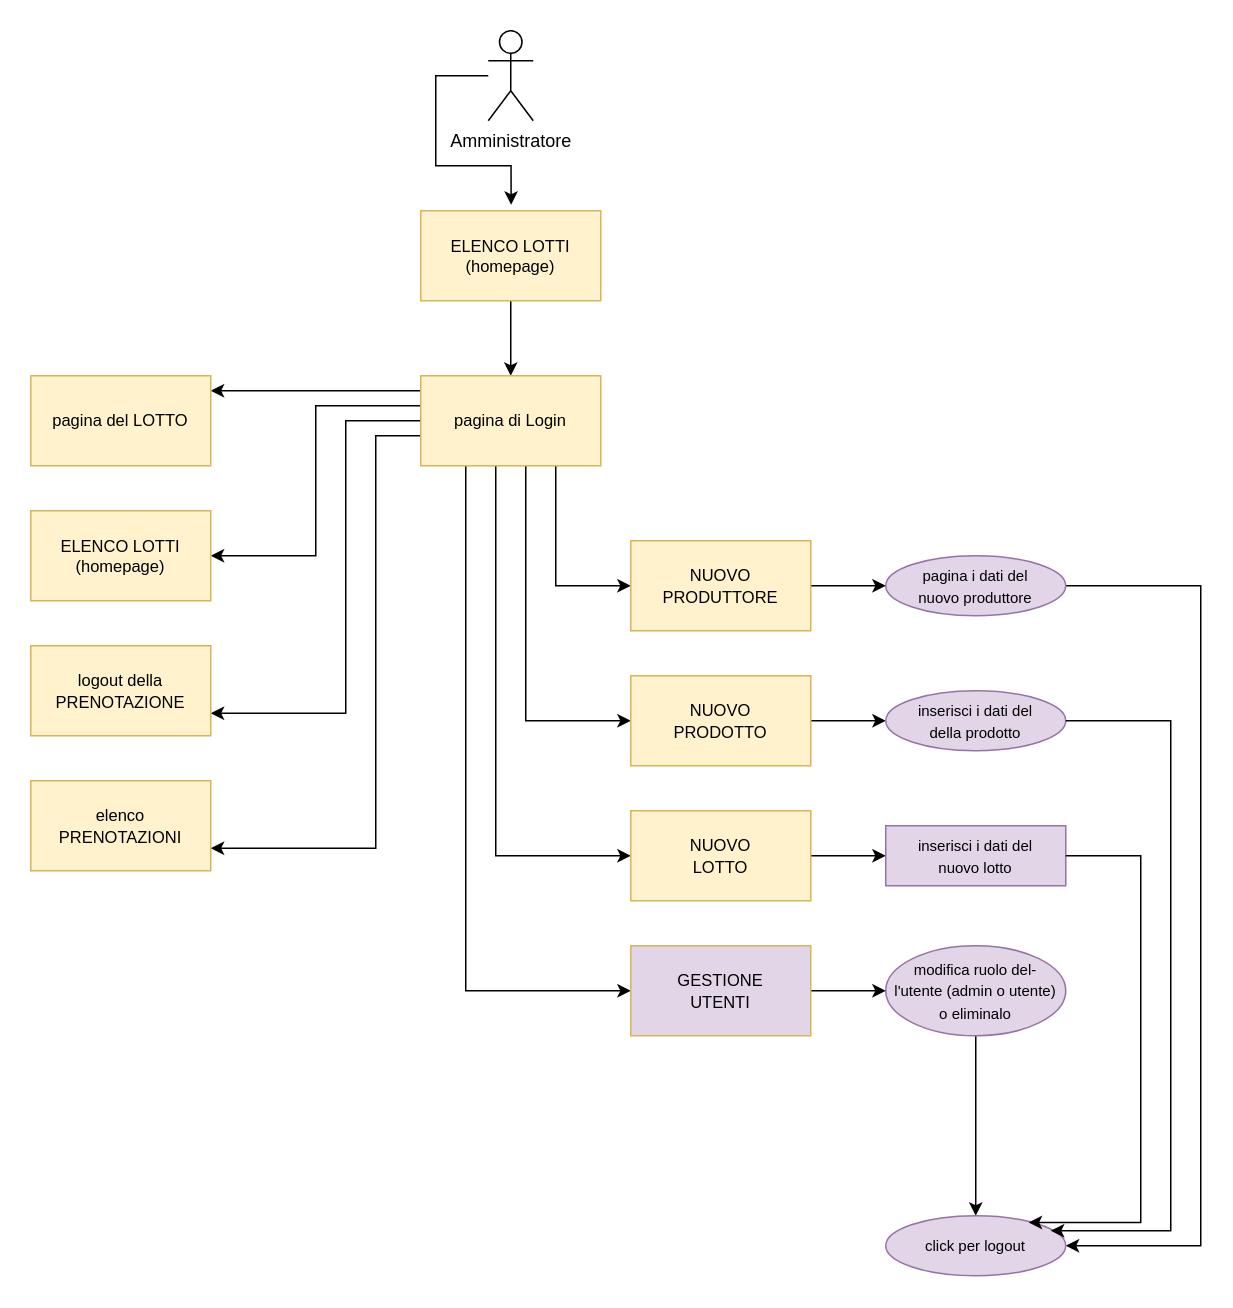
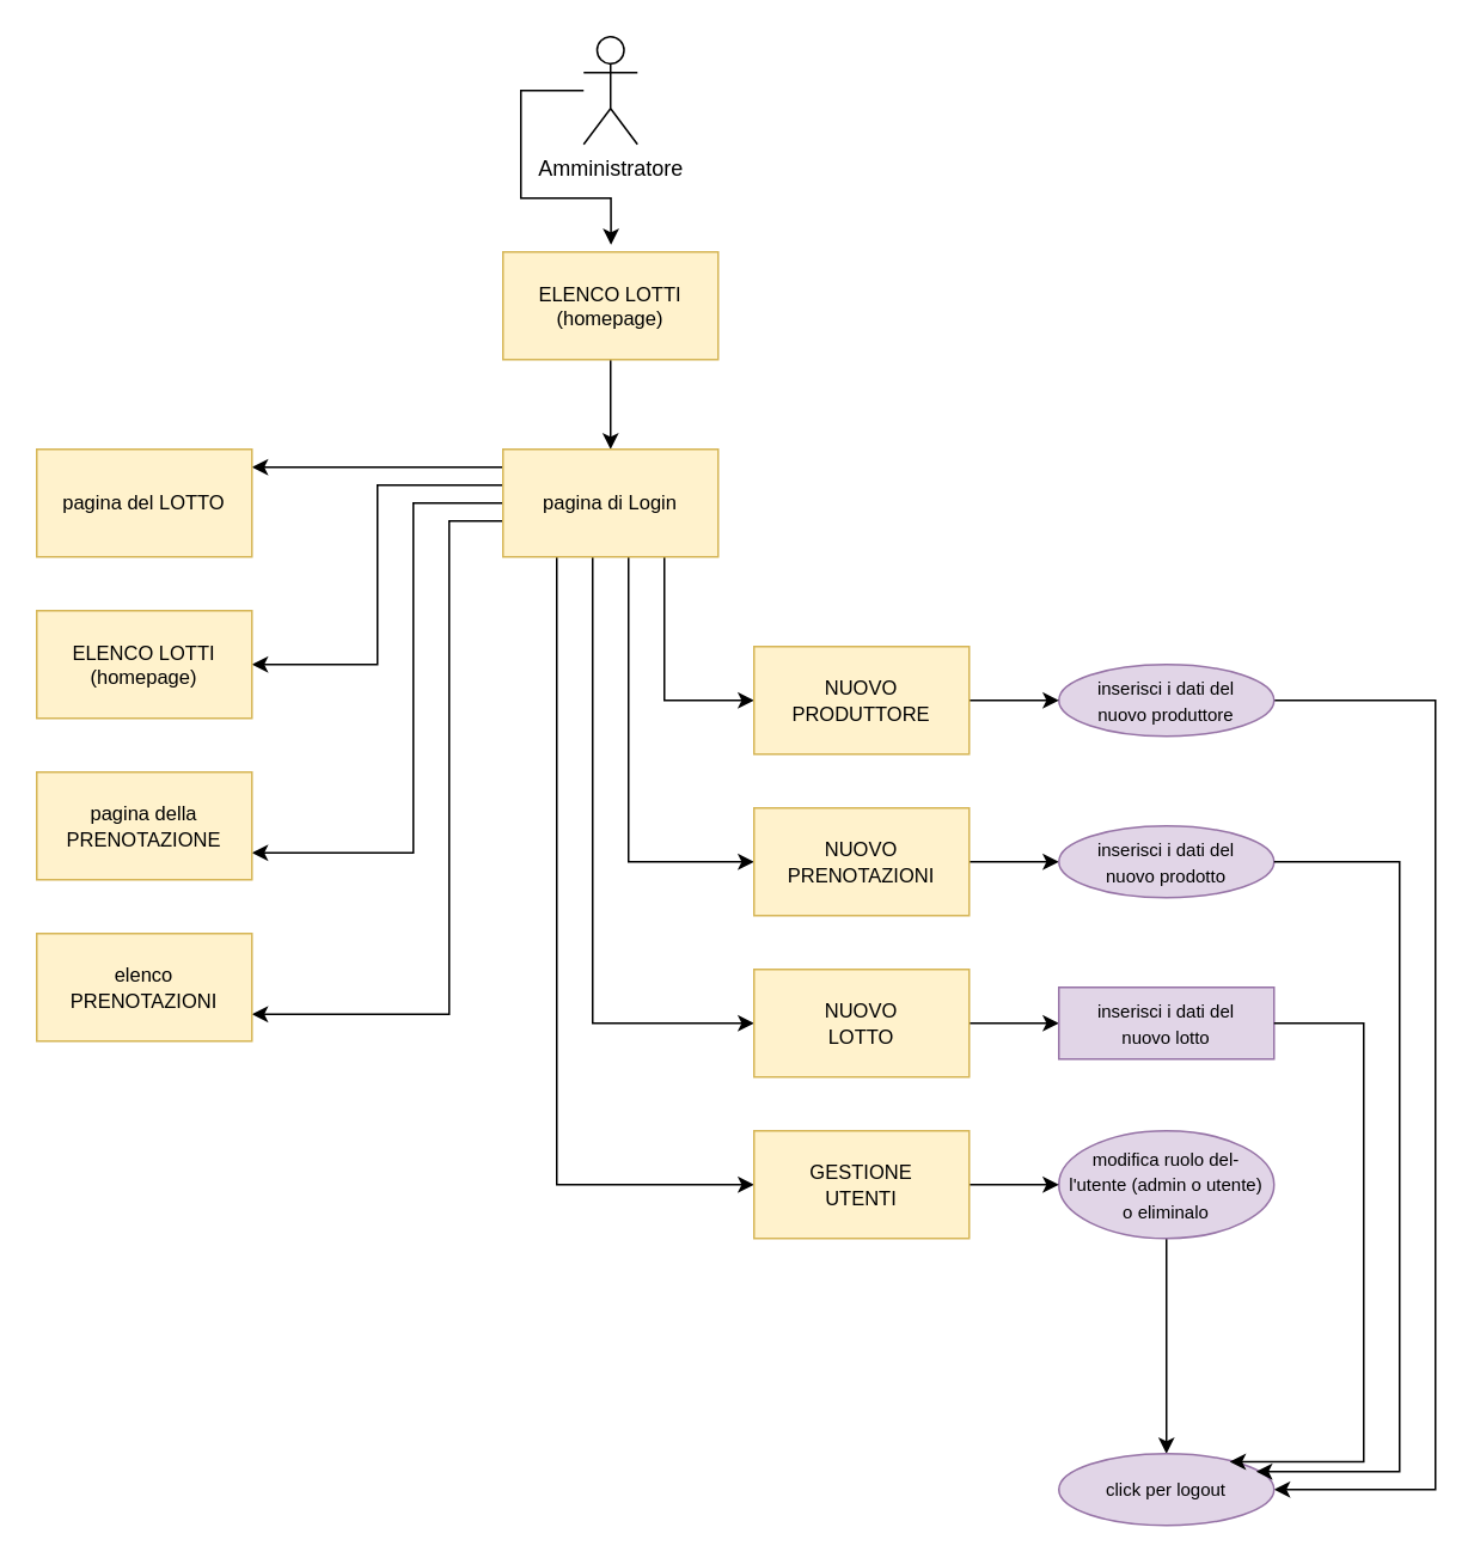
  <mxCell id="0" />
  <mxCell id="1" parent="0" />
  <mxCell id="2" value="Amministratore" style="shape=umlActor;verticalLabelPosition=bottom;verticalAlign=top;html=1;" vertex="1" parent="1"><mxGeometry x="325" y="20" width="30" height="60" as="geometry" /></mxCell>
  <mxCell id="3" style="edgeStyle=orthogonalEdgeStyle;shape=connector;rounded=0;orthogonalLoop=1;jettySize=auto;html=1;entryX=0.5;entryY=0;entryDx=0;entryDy=0;strokeColor=default;align=center;verticalAlign=middle;fontFamily=Helvetica;fontSize=11;fontColor=default;labelBackgroundColor=default;endArrow=classic;" edge="1" parent="1" source="4" target="13"><mxGeometry relative="1" as="geometry" /></mxCell>
  <mxCell id="4" value="&lt;font style=&quot;font-size: 11px;&quot;&gt;ELENCO LOTTI&lt;/font&gt;&lt;div style=&quot;font-size: 11px;&quot;&gt;&lt;font style=&quot;font-size: 11px;&quot;&gt;(homepage)&lt;/font&gt;&lt;/div&gt;" style="rounded=0;whiteSpace=wrap;html=1;fillColor=#fff2cc;strokeColor=#d6b656;" vertex="1" parent="1"><mxGeometry x="280" y="140" width="120" height="60" as="geometry" /></mxCell>
  <mxCell id="5" style="edgeStyle=orthogonalEdgeStyle;shape=connector;rounded=0;orthogonalLoop=1;jettySize=auto;html=1;entryX=1;entryY=0.5;entryDx=0;entryDy=0;strokeColor=default;align=center;verticalAlign=middle;fontFamily=Helvetica;fontSize=11;fontColor=default;labelBackgroundColor=default;endArrow=classic;" edge="1" parent="1"><mxGeometry relative="1" as="geometry"><mxPoint x="280" y="260" as="sourcePoint" /><mxPoint x="140" y="260" as="targetPoint" /></mxGeometry></mxCell>
  <mxCell id="6" style="edgeStyle=orthogonalEdgeStyle;shape=connector;rounded=0;orthogonalLoop=1;jettySize=auto;html=1;entryX=1;entryY=0.5;entryDx=0;entryDy=0;strokeColor=default;align=center;verticalAlign=middle;fontFamily=Helvetica;fontSize=11;fontColor=default;labelBackgroundColor=default;endArrow=classic;" edge="1" parent="1" source="13" target="21"><mxGeometry relative="1" as="geometry"><Array as="points"><mxPoint x="210" y="270" /><mxPoint x="210" y="370" /></Array></mxGeometry></mxCell>
  <mxCell id="7" style="edgeStyle=orthogonalEdgeStyle;shape=connector;rounded=0;orthogonalLoop=1;jettySize=auto;html=1;entryX=1;entryY=0.75;entryDx=0;entryDy=0;strokeColor=default;align=center;verticalAlign=middle;fontFamily=Helvetica;fontSize=11;fontColor=default;labelBackgroundColor=default;endArrow=classic;" edge="1" parent="1" source="13" target="15"><mxGeometry relative="1" as="geometry"><Array as="points"><mxPoint x="230" y="280" /><mxPoint x="230" y="475" /></Array></mxGeometry></mxCell>
  <mxCell id="8" style="edgeStyle=orthogonalEdgeStyle;shape=connector;rounded=0;orthogonalLoop=1;jettySize=auto;html=1;entryX=1;entryY=0.75;entryDx=0;entryDy=0;strokeColor=default;align=center;verticalAlign=middle;fontFamily=Helvetica;fontSize=11;fontColor=default;labelBackgroundColor=default;endArrow=classic;" edge="1" parent="1" source="13" target="22"><mxGeometry relative="1" as="geometry"><Array as="points"><mxPoint x="250" y="290" /><mxPoint x="250" y="565" /></Array></mxGeometry></mxCell>
  <mxCell id="9" style="edgeStyle=orthogonalEdgeStyle;shape=connector;rounded=0;orthogonalLoop=1;jettySize=auto;html=1;entryX=0;entryY=0.5;entryDx=0;entryDy=0;strokeColor=default;align=center;verticalAlign=middle;fontFamily=Helvetica;fontSize=11;fontColor=default;labelBackgroundColor=default;endArrow=classic;" edge="1" parent="1" source="13" target="30"><mxGeometry relative="1" as="geometry"><Array as="points"><mxPoint x="310" y="660" /></Array></mxGeometry></mxCell>
  <mxCell id="10" style="edgeStyle=orthogonalEdgeStyle;shape=connector;rounded=0;orthogonalLoop=1;jettySize=auto;html=1;entryX=0;entryY=0.5;entryDx=0;entryDy=0;strokeColor=default;align=center;verticalAlign=middle;fontFamily=Helvetica;fontSize=11;fontColor=default;labelBackgroundColor=default;endArrow=classic;" edge="1" parent="1" source="13" target="28"><mxGeometry relative="1" as="geometry"><Array as="points"><mxPoint x="330" y="570" /></Array></mxGeometry></mxCell>
  <mxCell id="11" style="edgeStyle=orthogonalEdgeStyle;shape=connector;rounded=0;orthogonalLoop=1;jettySize=auto;html=1;entryX=0;entryY=0.5;entryDx=0;entryDy=0;strokeColor=default;align=center;verticalAlign=middle;fontFamily=Helvetica;fontSize=11;fontColor=default;labelBackgroundColor=default;endArrow=classic;" edge="1" parent="1" source="13" target="26"><mxGeometry relative="1" as="geometry"><Array as="points"><mxPoint x="350" y="480" /></Array></mxGeometry></mxCell>
  <mxCell id="12" style="edgeStyle=orthogonalEdgeStyle;shape=connector;rounded=0;orthogonalLoop=1;jettySize=auto;html=1;entryX=0;entryY=0.5;entryDx=0;entryDy=0;strokeColor=default;align=center;verticalAlign=middle;fontFamily=Helvetica;fontSize=11;fontColor=default;labelBackgroundColor=default;endArrow=classic;" edge="1" parent="1" source="13" target="24"><mxGeometry relative="1" as="geometry"><Array as="points"><mxPoint x="370" y="390" /></Array></mxGeometry></mxCell>
  <mxCell id="13" value="&lt;span style=&quot;font-size: 11px;&quot;&gt;pagina di Login&lt;/span&gt;" style="rounded=0;whiteSpace=wrap;html=1;fillColor=#fff2cc;strokeColor=#d6b656;" vertex="1" parent="1"><mxGeometry x="280" y="250" width="120" height="60" as="geometry" /></mxCell>
  <mxCell id="14" value="&lt;span style=&quot;font-size: 11px;&quot;&gt;pagina del LOTTO&lt;/span&gt;" style="rounded=0;whiteSpace=wrap;html=1;fillColor=#fff2cc;strokeColor=#d6b656;" vertex="1" parent="1"><mxGeometry x="20" y="250" width="120" height="60" as="geometry" /></mxCell>
- <mxCell id="15" value="&lt;span style=&quot;font-size: 11px;&quot;&gt;logout della PRENOTAZIONE&lt;/span&gt;" style="rounded=0;whiteSpace=wrap;html=1;fillColor=#fff2cc;strokeColor=#d6b656;" vertex="1" parent="1"><mxGeometry x="20" y="430" width="120" height="60" as="geometry" /></mxCell>
+ <mxCell id="15" value="&lt;span style=&quot;font-size: 11px;&quot;&gt;pagina della PRENOTAZIONE&lt;/span&gt;" style="rounded=0;whiteSpace=wrap;html=1;fillColor=#fff2cc;strokeColor=#d6b656;" vertex="1" parent="1"><mxGeometry x="20" y="430" width="120" height="60" as="geometry" /></mxCell>
  <mxCell id="16" style="edgeStyle=orthogonalEdgeStyle;shape=connector;rounded=0;orthogonalLoop=1;jettySize=auto;html=1;entryX=1;entryY=0.5;entryDx=0;entryDy=0;strokeColor=default;align=center;verticalAlign=middle;fontFamily=Helvetica;fontSize=11;fontColor=default;labelBackgroundColor=default;endArrow=classic;" edge="1" parent="1" source="17" target="33"><mxGeometry relative="1" as="geometry"><Array as="points"><mxPoint x="800" y="390" /><mxPoint x="800" y="830" /></Array></mxGeometry></mxCell>
- <mxCell id="17" value="&lt;span style=&quot;font-size: 10px;&quot;&gt;pagina i dati del&lt;/span&gt;&lt;div&gt;&lt;span style=&quot;font-size: 10px;&quot;&gt;nuovo produttore&lt;/span&gt;&lt;/div&gt;" style="ellipse;whiteSpace=wrap;html=1;fillColor=#e1d5e7;strokeColor=#9673a6;" vertex="1" parent="1"><mxGeometry x="590" y="370" width="120" height="40" as="geometry" /></mxCell>
+ <mxCell id="17" value="&lt;span style=&quot;font-size: 10px;&quot;&gt;inserisci i dati del&lt;/span&gt;&lt;div&gt;&lt;span style=&quot;font-size: 10px;&quot;&gt;nuovo produttore&lt;/span&gt;&lt;/div&gt;" style="ellipse;whiteSpace=wrap;html=1;fillColor=#e1d5e7;strokeColor=#9673a6;" vertex="1" parent="1"><mxGeometry x="590" y="370" width="120" height="40" as="geometry" /></mxCell>
  <mxCell id="18" style="edgeStyle=orthogonalEdgeStyle;shape=connector;rounded=0;orthogonalLoop=1;jettySize=auto;html=1;entryX=0.5;entryY=0;entryDx=0;entryDy=0;strokeColor=default;align=center;verticalAlign=middle;fontFamily=Helvetica;fontSize=11;fontColor=default;labelBackgroundColor=default;endArrow=classic;" edge="1" parent="1" source="19" target="33"><mxGeometry relative="1" as="geometry" /></mxCell>
  <mxCell id="19" value="&lt;font style=&quot;font-size: 10px;&quot;&gt;modifica ruolo del-&lt;/font&gt;&lt;div&gt;&lt;font style=&quot;font-size: 10px;&quot;&gt;l'utente&amp;nbsp;&lt;/font&gt;&lt;span style=&quot;font-size: 10px; background-color: initial;&quot;&gt;(admin o utente)&lt;/span&gt;&lt;div&gt;&lt;font style=&quot;font-size: 10px;&quot;&gt;o eliminalo&lt;/font&gt;&lt;/div&gt;&lt;/div&gt;" style="ellipse;whiteSpace=wrap;html=1;fillColor=#e1d5e7;strokeColor=#9673a6;" vertex="1" parent="1"><mxGeometry x="590" y="630" width="120" height="60" as="geometry" /></mxCell>
  <mxCell id="20" style="edgeStyle=orthogonalEdgeStyle;shape=connector;rounded=0;orthogonalLoop=1;jettySize=auto;html=1;entryX=0.502;entryY=-0.066;entryDx=0;entryDy=0;entryPerimeter=0;strokeColor=default;align=center;verticalAlign=middle;fontFamily=Helvetica;fontSize=11;fontColor=default;labelBackgroundColor=default;endArrow=classic;" edge="1" parent="1" source="2" target="4"><mxGeometry relative="1" as="geometry"><Array as="points"><mxPoint x="290" y="50" /><mxPoint x="290" y="110" /><mxPoint x="340" y="110" /></Array></mxGeometry></mxCell>
  <mxCell id="21" value="&lt;font style=&quot;font-size: 11px;&quot;&gt;ELENCO LOTTI&lt;/font&gt;&lt;div style=&quot;font-size: 11px;&quot;&gt;&lt;font style=&quot;font-size: 11px;&quot;&gt;(homepage)&lt;/font&gt;&lt;/div&gt;" style="rounded=0;whiteSpace=wrap;html=1;fillColor=#fff2cc;strokeColor=#d6b656;" vertex="1" parent="1"><mxGeometry x="20" y="340" width="120" height="60" as="geometry" /></mxCell>
  <mxCell id="22" value="&lt;span style=&quot;font-size: 11px;&quot;&gt;elenco&lt;/span&gt;&lt;div&gt;&lt;span style=&quot;font-size: 11px;&quot;&gt;PRENOTAZIONI&lt;/span&gt;&lt;/div&gt;" style="rounded=0;whiteSpace=wrap;html=1;fillColor=#fff2cc;strokeColor=#d6b656;" vertex="1" parent="1"><mxGeometry x="20" y="520" width="120" height="60" as="geometry" /></mxCell>
  <mxCell id="23" value="" style="edgeStyle=orthogonalEdgeStyle;shape=connector;rounded=0;orthogonalLoop=1;jettySize=auto;html=1;strokeColor=default;align=center;verticalAlign=middle;fontFamily=Helvetica;fontSize=11;fontColor=default;labelBackgroundColor=default;endArrow=classic;" edge="1" parent="1" source="24" target="17"><mxGeometry relative="1" as="geometry" /></mxCell>
  <mxCell id="24" value="&lt;span style=&quot;font-size: 11px;&quot;&gt;NUOVO&lt;/span&gt;&lt;div&gt;&lt;span style=&quot;font-size: 11px;&quot;&gt;PRODUTTORE&lt;/span&gt;&lt;/div&gt;" style="rounded=0;whiteSpace=wrap;html=1;fillColor=#fff2cc;strokeColor=#d6b656;" vertex="1" parent="1"><mxGeometry x="420" y="360" width="120" height="60" as="geometry" /></mxCell>
  <mxCell id="25" value="" style="edgeStyle=orthogonalEdgeStyle;shape=connector;rounded=0;orthogonalLoop=1;jettySize=auto;html=1;strokeColor=default;align=center;verticalAlign=middle;fontFamily=Helvetica;fontSize=11;fontColor=default;labelBackgroundColor=default;endArrow=classic;" edge="1" parent="1" source="26" target="31"><mxGeometry relative="1" as="geometry" /></mxCell>
- <mxCell id="26" value="&lt;span style=&quot;font-size: 11px;&quot;&gt;NUOVO&lt;/span&gt;&lt;div&gt;&lt;span style=&quot;font-size: 11px;&quot;&gt;PRODOTTO&lt;/span&gt;&lt;/div&gt;" style="rounded=0;whiteSpace=wrap;html=1;fillColor=#fff2cc;strokeColor=#d6b656;" vertex="1" parent="1"><mxGeometry x="420" y="450" width="120" height="60" as="geometry" /></mxCell>
+ <mxCell id="26" value="&lt;span style=&quot;font-size: 11px;&quot;&gt;NUOVO&lt;/span&gt;&lt;div&gt;&lt;span style=&quot;font-size: 11px;&quot;&gt;PRENOTAZIONI&lt;/span&gt;&lt;/div&gt;" style="rounded=0;whiteSpace=wrap;html=1;fillColor=#fff2cc;strokeColor=#d6b656;" vertex="1" parent="1"><mxGeometry x="420" y="450" width="120" height="60" as="geometry" /></mxCell>
  <mxCell id="27" value="" style="edgeStyle=orthogonalEdgeStyle;shape=connector;rounded=0;orthogonalLoop=1;jettySize=auto;html=1;strokeColor=default;align=center;verticalAlign=middle;fontFamily=Helvetica;fontSize=11;fontColor=default;labelBackgroundColor=default;endArrow=classic;" edge="1" parent="1" source="28" target="32"><mxGeometry relative="1" as="geometry" /></mxCell>
  <mxCell id="28" value="&lt;span style=&quot;font-size: 11px;&quot;&gt;NUOVO&lt;/span&gt;&lt;div&gt;&lt;span style=&quot;font-size: 11px;&quot;&gt;LOTTO&lt;/span&gt;&lt;/div&gt;" style="rounded=0;whiteSpace=wrap;html=1;fillColor=#fff2cc;strokeColor=#d6b656;" vertex="1" parent="1"><mxGeometry x="420" y="540" width="120" height="60" as="geometry" /></mxCell>
  <mxCell id="29" value="" style="edgeStyle=orthogonalEdgeStyle;shape=connector;rounded=0;orthogonalLoop=1;jettySize=auto;html=1;strokeColor=default;align=center;verticalAlign=middle;fontFamily=Helvetica;fontSize=11;fontColor=default;labelBackgroundColor=default;endArrow=classic;" edge="1" parent="1" source="30" target="19"><mxGeometry relative="1" as="geometry" /></mxCell>
- <mxCell id="30" value="&lt;span style=&quot;font-size: 11px;&quot;&gt;GESTIONE&lt;/span&gt;&lt;div&gt;&lt;span style=&quot;font-size: 11px;&quot;&gt;UTENTI&lt;/span&gt;&lt;/div&gt;" style="rounded=0;whiteSpace=wrap;html=1;fillColor=#e1d5e7;strokeColor=#d6b656;" vertex="1" parent="1"><mxGeometry x="420" y="630" width="120" height="60" as="geometry" /></mxCell>
- <mxCell id="31" value="&lt;span style=&quot;font-size: 10px;&quot;&gt;inserisci i dati del&lt;/span&gt;&lt;div&gt;&lt;span style=&quot;font-size: 10px;&quot;&gt;della prodotto&lt;/span&gt;&lt;/div&gt;" style="ellipse;whiteSpace=wrap;html=1;fillColor=#e1d5e7;strokeColor=#9673a6;" vertex="1" parent="1"><mxGeometry x="590" y="460" width="120" height="40" as="geometry" /></mxCell>
+ <mxCell id="30" value="&lt;span style=&quot;font-size: 11px;&quot;&gt;GESTIONE&lt;/span&gt;&lt;div&gt;&lt;span style=&quot;font-size: 11px;&quot;&gt;UTENTI&lt;/span&gt;&lt;/div&gt;" style="rounded=0;whiteSpace=wrap;html=1;fillColor=#fff2cc;strokeColor=#d6b656;" vertex="1" parent="1"><mxGeometry x="420" y="630" width="120" height="60" as="geometry" /></mxCell>
+ <mxCell id="31" value="&lt;span style=&quot;font-size: 10px;&quot;&gt;inserisci i dati del&lt;/span&gt;&lt;div&gt;&lt;span style=&quot;font-size: 10px;&quot;&gt;nuovo prodotto&lt;/span&gt;&lt;/div&gt;" style="ellipse;whiteSpace=wrap;html=1;fillColor=#e1d5e7;strokeColor=#9673a6;" vertex="1" parent="1"><mxGeometry x="590" y="460" width="120" height="40" as="geometry" /></mxCell>
  <mxCell id="32" value="&lt;span style=&quot;font-size: 10px;&quot;&gt;inserisci i dati del&lt;/span&gt;&lt;div&gt;&lt;span style=&quot;font-size: 10px;&quot;&gt;nuovo lotto&lt;/span&gt;&lt;/div&gt;" style="whiteSpace=wrap;html=1;fillColor=#e1d5e7;strokeColor=#9673a6;rounded=0;" vertex="1" parent="1"><mxGeometry x="590" y="550" width="120" height="40" as="geometry" /></mxCell>
  <mxCell id="33" value="&lt;span style=&quot;font-size: 10px;&quot;&gt;click per logout&lt;/span&gt;" style="ellipse;whiteSpace=wrap;html=1;fillColor=#e1d5e7;strokeColor=#9673a6;" vertex="1" parent="1"><mxGeometry x="590" y="810" width="120" height="40" as="geometry" /></mxCell>
  <mxCell id="34" style="edgeStyle=orthogonalEdgeStyle;shape=connector;rounded=0;orthogonalLoop=1;jettySize=auto;html=1;entryX=0.917;entryY=0.25;entryDx=0;entryDy=0;entryPerimeter=0;strokeColor=default;align=center;verticalAlign=middle;fontFamily=Helvetica;fontSize=11;fontColor=default;labelBackgroundColor=default;endArrow=classic;" edge="1" parent="1" source="31" target="33"><mxGeometry relative="1" as="geometry"><Array as="points"><mxPoint x="780" y="480" /><mxPoint x="780" y="820" /></Array></mxGeometry></mxCell>
  <mxCell id="35" style="edgeStyle=orthogonalEdgeStyle;shape=connector;rounded=0;orthogonalLoop=1;jettySize=auto;html=1;entryX=0.794;entryY=0.113;entryDx=0;entryDy=0;entryPerimeter=0;strokeColor=default;align=center;verticalAlign=middle;fontFamily=Helvetica;fontSize=11;fontColor=default;labelBackgroundColor=default;endArrow=classic;" edge="1" parent="1" source="32" target="33"><mxGeometry relative="1" as="geometry"><Array as="points"><mxPoint x="760" y="570" /><mxPoint x="760" y="814" /></Array></mxGeometry></mxCell>
